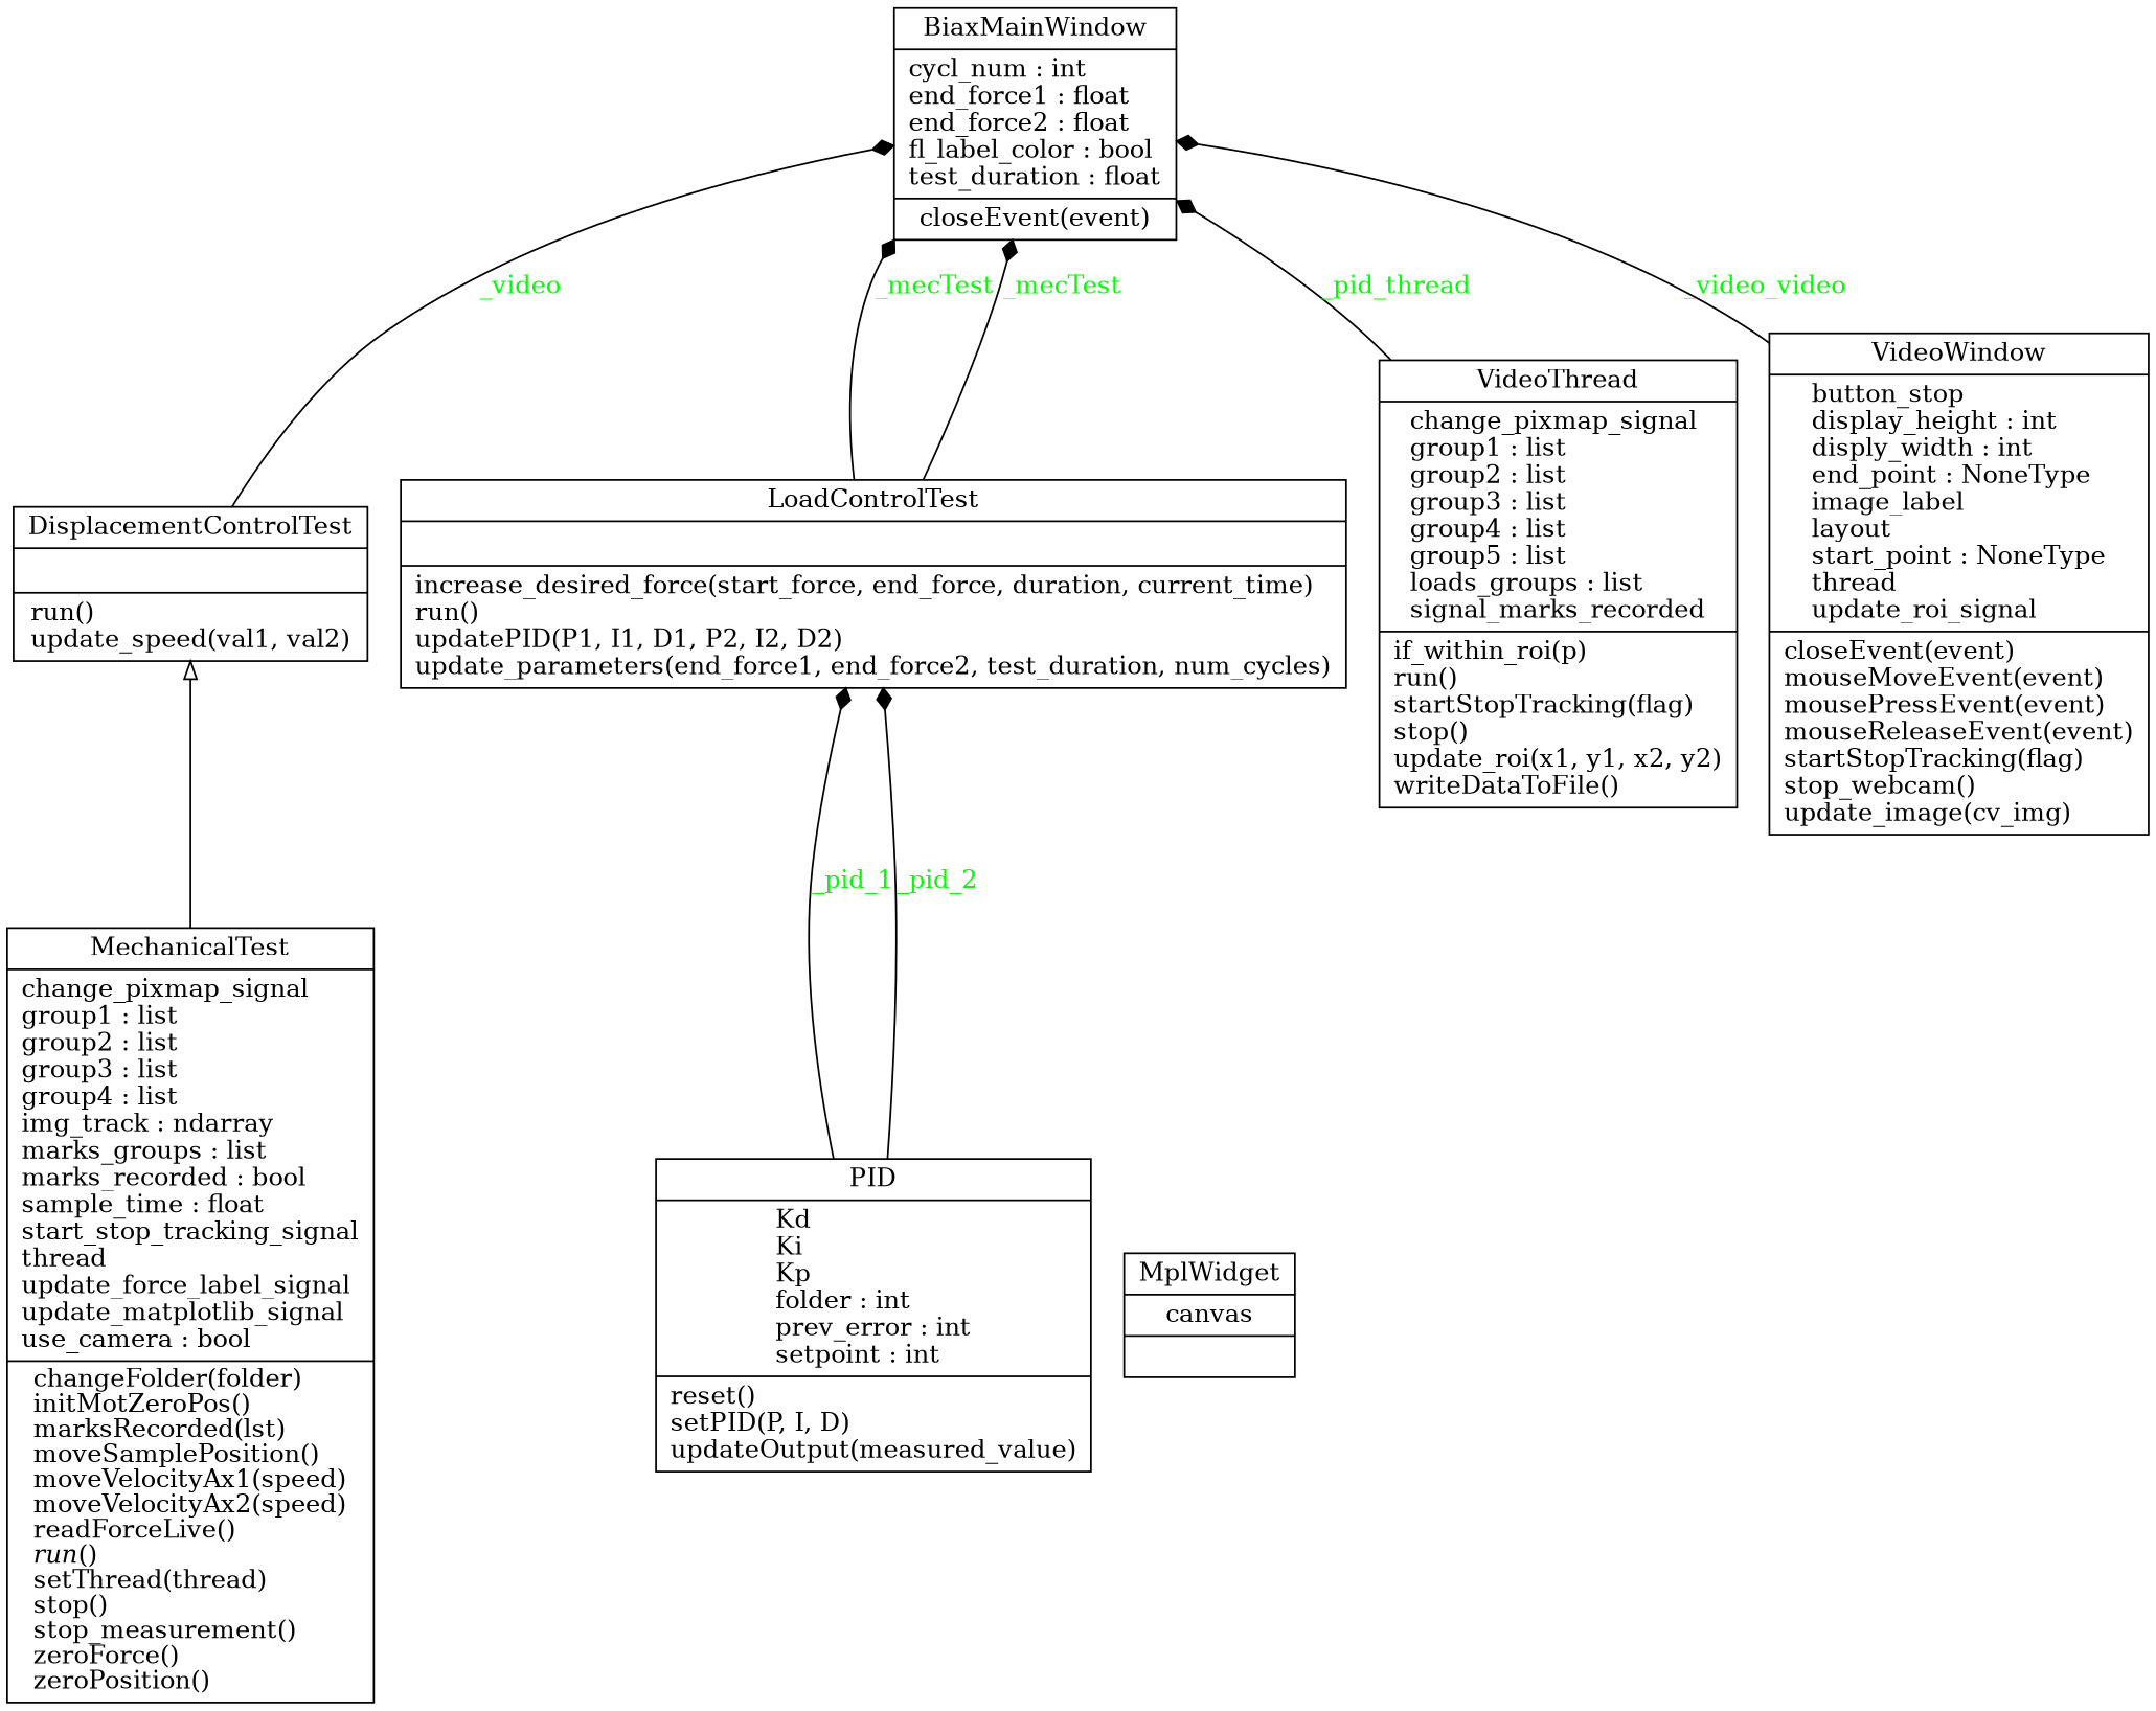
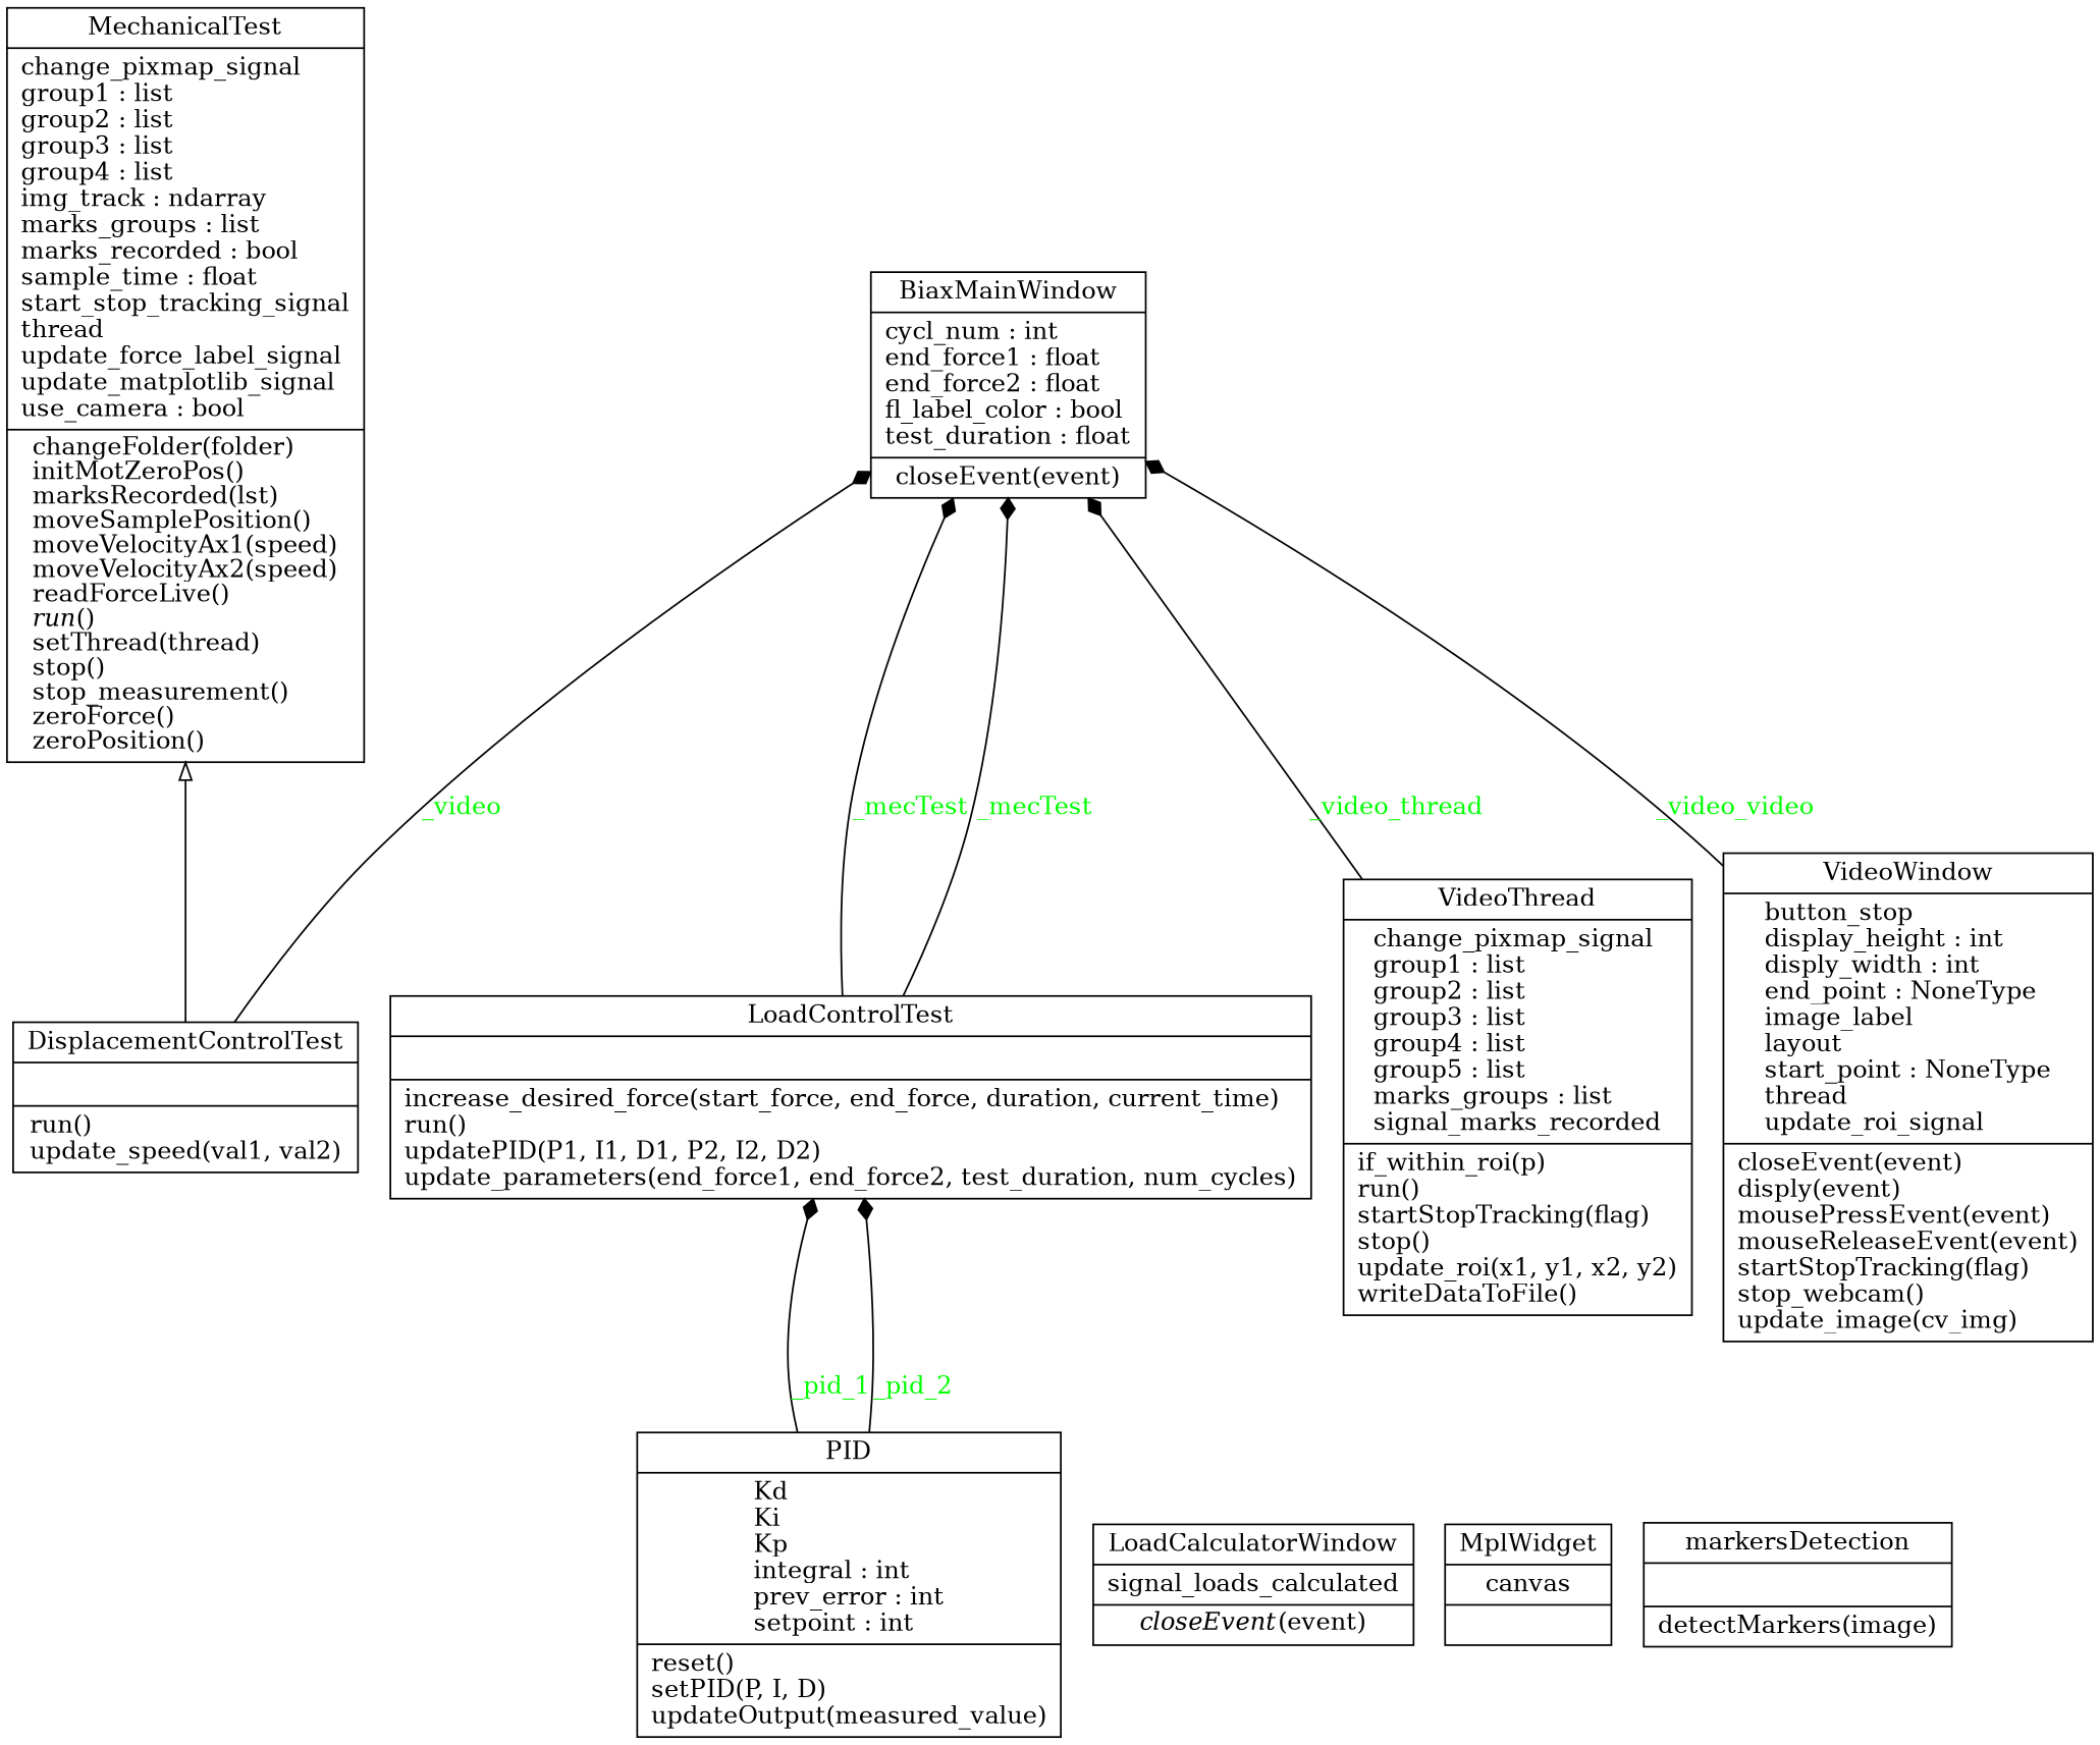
  digraph {
    rankdir=BT
    node [color=black fontcolor=black shape=record style=solid]
    edge [arrowhead=diamond arrowtail=none fontcolor=green style=solid]
    n1 [label=<{BiaxMainWindow|cycl_num : int<br ALIGN="LEFT"/>end_force1 : float<br ALIGN="LEFT"/>end_force2 : float<br ALIGN="LEFT"/>fl_label_color : bool<br ALIGN="LEFT"/>test_duration : float<br ALIGN="LEFT"/>|closeEvent(event)<br ALIGN="LEFT"/>}>]
    n2 [label=<{DisplacementControlTest|<br ALIGN="LEFT"/>|run()<br ALIGN="LEFT"/>update_speed(val1, val2)<br ALIGN="LEFT"/>}>]
    n3 [label=<{MechanicalTest|change_pixmap_signal<br ALIGN="LEFT"/>group1 : list<br ALIGN="LEFT"/>group2 : list<br ALIGN="LEFT"/>group3 : list<br ALIGN="LEFT"/>group4 : list<br ALIGN="LEFT"/>img_track : ndarray<br ALIGN="LEFT"/>marks_groups : list<br ALIGN="LEFT"/>marks_recorded : bool<br ALIGN="LEFT"/>sample_time : float<br ALIGN="LEFT"/>start_stop_tracking_signal<br ALIGN="LEFT"/>thread<br ALIGN="LEFT"/>update_force_label_signal<br ALIGN="LEFT"/>update_matplotlib_signal<br ALIGN="LEFT"/>use_camera : bool<br ALIGN="LEFT"/>|changeFolder(folder)<br ALIGN="LEFT"/>initMotZeroPos()<br ALIGN="LEFT"/>marksRecorded(lst)<br ALIGN="LEFT"/>moveSamplePosition()<br ALIGN="LEFT"/>moveVelocityAx1(speed)<br ALIGN="LEFT"/>moveVelocityAx2(speed)<br ALIGN="LEFT"/>readForceLive()<br ALIGN="LEFT"/><I>run</I>()<br ALIGN="LEFT"/>setThread(thread)<br ALIGN="LEFT"/>stop()<br ALIGN="LEFT"/>stop_measurement()<br ALIGN="LEFT"/>zeroForce()<br ALIGN="LEFT"/>zeroPosition()<br ALIGN="LEFT"/>}>]
+   n4 [label=<{LoadCalculatorWindow|signal_loads_calculated<br ALIGN="LEFT"/>|<I>closeEvent</I>(event)<br ALIGN="LEFT"/>}>]
    n5 [label=<{LoadControlTest|<br ALIGN="LEFT"/>|increase_desired_force(start_force, end_force, duration, current_time)<br ALIGN="LEFT"/>run()<br ALIGN="LEFT"/>updatePID(P1, I1, D1, P2, I2, D2)<br ALIGN="LEFT"/>update_parameters(end_force1, end_force2, test_duration, num_cycles)<br ALIGN="LEFT"/>}>]
    n6 [label=<{MplWidget|canvas<br ALIGN="LEFT"/>|}>]
-   n7 [label=<{PID|Kd<br ALIGN="LEFT"/>Ki<br ALIGN="LEFT"/>Kp<br ALIGN="LEFT"/>folder : int<br ALIGN="LEFT"/>prev_error : int<br ALIGN="LEFT"/>setpoint : int<br ALIGN="LEFT"/>|reset()<br ALIGN="LEFT"/>setPID(P, I, D)<br ALIGN="LEFT"/>updateOutput(measured_value)<br ALIGN="LEFT"/>}>]
-   n8 [label=<{VideoThread|change_pixmap_signal<br ALIGN="LEFT"/>group1 : list<br ALIGN="LEFT"/>group2 : list<br ALIGN="LEFT"/>group3 : list<br ALIGN="LEFT"/>group4 : list<br ALIGN="LEFT"/>group5 : list<br ALIGN="LEFT"/>loads_groups : list<br ALIGN="LEFT"/>signal_marks_recorded<br ALIGN="LEFT"/>|if_within_roi(p)<br ALIGN="LEFT"/>run()<br ALIGN="LEFT"/>startStopTracking(flag)<br ALIGN="LEFT"/>stop()<br ALIGN="LEFT"/>update_roi(x1, y1, x2, y2)<br ALIGN="LEFT"/>writeDataToFile()<br ALIGN="LEFT"/>}>]
-   n9 [label=<{VideoWindow|button_stop<br ALIGN="LEFT"/>display_height : int<br ALIGN="LEFT"/>disply_width : int<br ALIGN="LEFT"/>end_point : NoneType<br ALIGN="LEFT"/>image_label<br ALIGN="LEFT"/>layout<br ALIGN="LEFT"/>start_point : NoneType<br ALIGN="LEFT"/>thread<br ALIGN="LEFT"/>update_roi_signal<br ALIGN="LEFT"/>|closeEvent(event)<br ALIGN="LEFT"/>mouseMoveEvent(event)<br ALIGN="LEFT"/>mousePressEvent(event)<br ALIGN="LEFT"/>mouseReleaseEvent(event)<br ALIGN="LEFT"/>startStopTracking(flag)<br ALIGN="LEFT"/>stop_webcam()<br ALIGN="LEFT"/>update_image(cv_img)<br ALIGN="LEFT"/>}>]
+   n7 [label=<{PID|Kd<br ALIGN="LEFT"/>Ki<br ALIGN="LEFT"/>Kp<br ALIGN="LEFT"/>integral : int<br ALIGN="LEFT"/>prev_error : int<br ALIGN="LEFT"/>setpoint : int<br ALIGN="LEFT"/>|reset()<br ALIGN="LEFT"/>setPID(P, I, D)<br ALIGN="LEFT"/>updateOutput(measured_value)<br ALIGN="LEFT"/>}>]
+   n8 [label=<{VideoThread|change_pixmap_signal<br ALIGN="LEFT"/>group1 : list<br ALIGN="LEFT"/>group2 : list<br ALIGN="LEFT"/>group3 : list<br ALIGN="LEFT"/>group4 : list<br ALIGN="LEFT"/>group5 : list<br ALIGN="LEFT"/>marks_groups : list<br ALIGN="LEFT"/>signal_marks_recorded<br ALIGN="LEFT"/>|if_within_roi(p)<br ALIGN="LEFT"/>run()<br ALIGN="LEFT"/>startStopTracking(flag)<br ALIGN="LEFT"/>stop()<br ALIGN="LEFT"/>update_roi(x1, y1, x2, y2)<br ALIGN="LEFT"/>writeDataToFile()<br ALIGN="LEFT"/>}>]
+   n9 [label=<{VideoWindow|button_stop<br ALIGN="LEFT"/>display_height : int<br ALIGN="LEFT"/>disply_width : int<br ALIGN="LEFT"/>end_point : NoneType<br ALIGN="LEFT"/>image_label<br ALIGN="LEFT"/>layout<br ALIGN="LEFT"/>start_point : NoneType<br ALIGN="LEFT"/>thread<br ALIGN="LEFT"/>update_roi_signal<br ALIGN="LEFT"/>|closeEvent(event)<br ALIGN="LEFT"/>disply(event)<br ALIGN="LEFT"/>mousePressEvent(event)<br ALIGN="LEFT"/>mouseReleaseEvent(event)<br ALIGN="LEFT"/>startStopTracking(flag)<br ALIGN="LEFT"/>stop_webcam()<br ALIGN="LEFT"/>update_image(cv_img)<br ALIGN="LEFT"/>}>]
+   n10 [label=<{markersDetection|<br ALIGN="LEFT"/>|detectMarkers(image)<br ALIGN="LEFT"/>}>]
    n2 -> n1 [label=_video]
-   n3 -> n2 [arrowhead=empty fontcolor="" style=""]
+   n2 -> n3 [arrowhead=empty fontcolor="" style=""]
    n5 -> n1 [label=_mecTest]
    n5 -> n1 [label=_mecTest]
    n7 -> n5 [label=_pid_1]
    n7 -> n5 [label=_pid_2]
-   n8 -> n1 [label=_pid_thread]
+   n8 -> n1 [label=_video_thread]
    n9 -> n1 [label=_video_video]
  }
